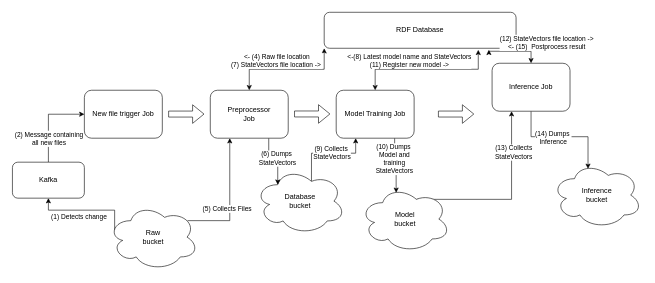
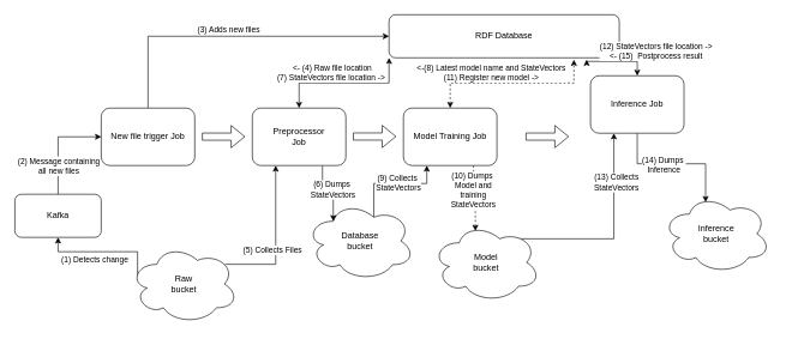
  <mxCell id="0" />
  <mxCell id="1" parent="0" />
+ <mxCell id="2" style="edgeStyle=orthogonalEdgeStyle;rounded=0;orthogonalLoop=1;jettySize=auto;html=1;exitX=0.5;exitY=0;exitDx=0;exitDy=0;entryX=0;entryY=0.5;entryDx=0;entryDy=0;" parent="1" source="4" target="13" edge="1"><mxGeometry relative="1" as="geometry" /></mxCell>
+ <mxCell id="3" value="(3) Adds new files" style="edgeLabel;html=1;align=center;verticalAlign=middle;resizable=0;points=[];" parent="2" vertex="1" connectable="0"><mxGeometry x="-0.091" y="-1" relative="1" as="geometry"><mxPoint x="13" y="-11" as="offset" /></mxGeometry></mxCell>
  <mxCell id="4" value="New file trigger Job" style="rounded=1;whiteSpace=wrap;html=1;" parent="1" vertex="1"><mxGeometry x="140" y="150" width="130" height="80" as="geometry" /></mxCell>
  <mxCell id="5" style="edgeStyle=orthogonalEdgeStyle;rounded=0;orthogonalLoop=1;jettySize=auto;html=1;exitX=0.5;exitY=0;exitDx=0;exitDy=0;entryX=0;entryY=0.5;entryDx=0;entryDy=0;" parent="1" source="9" target="4" edge="1"><mxGeometry relative="1" as="geometry" /></mxCell>
  <mxCell id="6" value="(2)&amp;nbsp;Message containing&lt;br&gt;all new files" style="edgeLabel;html=1;align=center;verticalAlign=middle;resizable=0;points=[];" parent="5" vertex="1" connectable="0"><mxGeometry x="-0.003" y="6" relative="1" as="geometry"><mxPoint x="6" y="30" as="offset" /></mxGeometry></mxCell>
  <mxCell id="7" style="edgeStyle=orthogonalEdgeStyle;rounded=0;orthogonalLoop=1;jettySize=auto;html=1;exitX=0.5;exitY=1;exitDx=0;exitDy=0;entryX=0.07;entryY=0.4;entryDx=0;entryDy=0;entryPerimeter=0;startArrow=classic;startFill=1;endArrow=none;endFill=0;" parent="1" source="9" target="12" edge="1"><mxGeometry relative="1" as="geometry"><Array as="points"><mxPoint x="80" y="350" /><mxPoint x="190" y="350" /></Array></mxGeometry></mxCell>
  <mxCell id="8" value="(1) Detects change" style="edgeLabel;html=1;align=center;verticalAlign=middle;resizable=0;points=[];" parent="7" vertex="1" connectable="0"><mxGeometry x="-0.096" relative="1" as="geometry"><mxPoint x="-4" y="10" as="offset" /></mxGeometry></mxCell>
  <mxCell id="9" value="Kafka" style="rounded=1;whiteSpace=wrap;html=1;" parent="1" vertex="1"><mxGeometry x="20" y="270" width="120" height="60" as="geometry" /></mxCell>
  <mxCell id="10" style="edgeStyle=orthogonalEdgeStyle;rounded=0;orthogonalLoop=1;jettySize=auto;html=1;exitX=0.88;exitY=0.25;exitDx=0;exitDy=0;exitPerimeter=0;entryX=0.25;entryY=1;entryDx=0;entryDy=0;" parent="1" source="12" target="37" edge="1"><mxGeometry relative="1" as="geometry" /></mxCell>
  <mxCell id="11" value="(5) Collects Files" style="edgeLabel;html=1;align=center;verticalAlign=middle;resizable=0;points=[];" parent="10" vertex="1" connectable="0"><mxGeometry x="-0.261" y="-1" relative="1" as="geometry"><mxPoint x="-6" y="-14" as="offset" /></mxGeometry></mxCell>
  <mxCell id="12" value="Raw&lt;br&gt;bucket" style="ellipse;shape=cloud;whiteSpace=wrap;html=1;" parent="1" vertex="1"><mxGeometry x="180" y="340" width="150" height="110" as="geometry" /></mxCell>
  <mxCell id="13" value="RDF Database" style="rounded=1;whiteSpace=wrap;html=1;" parent="1" vertex="1"><mxGeometry x="540" y="20" width="320" height="60" as="geometry" /></mxCell>
  <mxCell id="14" style="edgeStyle=orthogonalEdgeStyle;rounded=0;orthogonalLoop=1;jettySize=auto;html=1;exitX=0.625;exitY=0.2;exitDx=0;exitDy=0;exitPerimeter=0;entryX=0.25;entryY=1;entryDx=0;entryDy=0;" parent="1" source="16" target="21" edge="1"><mxGeometry relative="1" as="geometry" /></mxCell>
  <mxCell id="15" value="(9)&amp;nbsp;Collects&amp;nbsp;&lt;br&gt;StateVectors" style="edgeLabel;html=1;align=center;verticalAlign=middle;resizable=0;points=[];" parent="14" vertex="1" connectable="0"><mxGeometry x="0.109" y="1" relative="1" as="geometry"><mxPoint as="offset" /></mxGeometry></mxCell>
  <mxCell id="16" value="Database &lt;br&gt;bucket" style="ellipse;shape=cloud;whiteSpace=wrap;html=1;" parent="1" vertex="1"><mxGeometry x="425" y="280" width="150" height="110" as="geometry" /></mxCell>
- <mxCell id="17" style="edgeStyle=orthogonalEdgeStyle;rounded=0;orthogonalLoop=1;jettySize=auto;html=1;exitX=0.5;exitY=0;exitDx=0;exitDy=0;startArrow=classic;startFill=1;entryX=0.803;entryY=1.044;entryDx=0;entryDy=0;entryPerimeter=0;" parent="1" source="21" target="13" edge="1"><mxGeometry relative="1" as="geometry"><mxPoint x="688" y="85" as="targetPoint" /></mxGeometry></mxCell>
+ <mxCell id="17" style="edgeStyle=orthogonalEdgeStyle;rounded=0;orthogonalLoop=1;jettySize=auto;html=1;exitX=0.5;exitY=0;exitDx=0;exitDy=0;startArrow=classic;startFill=1;entryX=0.803;entryY=1.044;entryDx=0;entryDy=0;entryPerimeter=0;dashed=1;" parent="1" source="21" target="13" edge="1"><mxGeometry relative="1" as="geometry"><mxPoint x="688" y="85" as="targetPoint" /></mxGeometry></mxCell>
  <mxCell id="18" value="&amp;lt;-(8) Latest model name and StateVectors&lt;br&gt;(11)&amp;nbsp;Register new model -&amp;gt;" style="edgeLabel;html=1;align=center;verticalAlign=middle;resizable=0;points=[];" parent="17" vertex="1" connectable="0"><mxGeometry x="0.1" y="1" relative="1" as="geometry"><mxPoint x="-41" y="-14" as="offset" /></mxGeometry></mxCell>
- <mxCell id="19" style="edgeStyle=orthogonalEdgeStyle;rounded=0;orthogonalLoop=1;jettySize=auto;html=1;exitX=0.75;exitY=1;exitDx=0;exitDy=0;entryX=0.4;entryY=0.1;entryDx=0;entryDy=0;entryPerimeter=0;" parent="1" source="21" target="24" edge="1"><mxGeometry relative="1" as="geometry" /></mxCell>
+ <mxCell id="19" style="edgeStyle=orthogonalEdgeStyle;rounded=0;orthogonalLoop=1;jettySize=auto;html=1;exitX=0.75;exitY=1;exitDx=0;exitDy=0;entryX=0.4;entryY=0.1;entryDx=0;entryDy=0;entryPerimeter=0;dashed=1;" parent="1" source="21" target="24" edge="1"><mxGeometry relative="1" as="geometry" /></mxCell>
  <mxCell id="20" value="(10)&amp;nbsp;Dumps&amp;nbsp;&lt;br&gt;Model and &lt;br&gt;training &lt;br&gt;StateVectors" style="edgeLabel;html=1;align=center;verticalAlign=middle;resizable=0;points=[];" parent="19" vertex="1" connectable="0"><mxGeometry x="-0.263" y="-1" relative="1" as="geometry"><mxPoint as="offset" /></mxGeometry></mxCell>
  <mxCell id="21" value="Model Training Job" style="rounded=1;whiteSpace=wrap;html=1;" parent="1" vertex="1"><mxGeometry x="560" y="150" width="130" height="80" as="geometry" /></mxCell>
  <mxCell id="22" style="edgeStyle=orthogonalEdgeStyle;rounded=0;orthogonalLoop=1;jettySize=auto;html=1;exitX=0.625;exitY=0.2;exitDx=0;exitDy=0;exitPerimeter=0;entryX=0.25;entryY=1;entryDx=0;entryDy=0;" parent="1" source="24" target="31" edge="1"><mxGeometry relative="1" as="geometry" /></mxCell>
  <mxCell id="23" value="(13)&amp;nbsp;Collects &lt;br&gt;StateVectors" style="edgeLabel;html=1;align=center;verticalAlign=middle;resizable=0;points=[];" parent="22" vertex="1" connectable="0"><mxGeometry x="0.549" y="-3" relative="1" as="geometry"><mxPoint as="offset" /></mxGeometry></mxCell>
  <mxCell id="24" value="Model &lt;br&gt;bucket" style="ellipse;shape=cloud;whiteSpace=wrap;html=1;" parent="1" vertex="1"><mxGeometry x="600" y="310" width="150" height="110" as="geometry" /></mxCell>
  <mxCell id="25" value="Inference&lt;br&gt;bucket" style="ellipse;shape=cloud;whiteSpace=wrap;html=1;" parent="1" vertex="1"><mxGeometry x="920" y="270" width="150" height="110" as="geometry" /></mxCell>
  <mxCell id="26" value="" style="shape=flexArrow;endArrow=classic;html=1;rounded=0;" parent="1" edge="1"><mxGeometry width="50" height="50" relative="1" as="geometry"><mxPoint x="280" y="189.76" as="sourcePoint" /><mxPoint x="340" y="189.76" as="targetPoint" /></mxGeometry></mxCell>
  <mxCell id="27" style="edgeStyle=orthogonalEdgeStyle;rounded=0;orthogonalLoop=1;jettySize=auto;html=1;exitX=0.5;exitY=1;exitDx=0;exitDy=0;entryX=0.4;entryY=0.1;entryDx=0;entryDy=0;entryPerimeter=0;" parent="1" source="31" target="25" edge="1"><mxGeometry relative="1" as="geometry" /></mxCell>
  <mxCell id="28" value="(14)&amp;nbsp;Dumps&amp;nbsp;&lt;br&gt;Inference" style="edgeLabel;html=1;align=center;verticalAlign=middle;resizable=0;points=[];" parent="27" vertex="1" connectable="0"><mxGeometry x="-0.173" y="-2" relative="1" as="geometry"><mxPoint as="offset" /></mxGeometry></mxCell>
  <mxCell id="29" style="edgeStyle=orthogonalEdgeStyle;rounded=0;orthogonalLoop=1;jettySize=auto;html=1;exitX=0.5;exitY=0;exitDx=0;exitDy=0;entryX=0.858;entryY=1.044;entryDx=0;entryDy=0;startArrow=classic;startFill=1;entryPerimeter=0;" parent="1" source="31" target="13" edge="1"><mxGeometry relative="1" as="geometry" /></mxCell>
  <mxCell id="30" value="(12)&amp;nbsp;StateVectors&amp;nbsp;file location -&amp;gt;&lt;br&gt;&amp;lt;- (15)&amp;nbsp;&amp;nbsp;Postprocess result" style="edgeLabel;html=1;align=center;verticalAlign=middle;resizable=0;points=[];" parent="29" vertex="1" connectable="0"><mxGeometry x="0.112" y="-1" relative="1" as="geometry"><mxPoint x="57" y="-14" as="offset" /></mxGeometry></mxCell>
  <mxCell id="31" value="Inference Job" style="rounded=1;whiteSpace=wrap;html=1;" parent="1" vertex="1"><mxGeometry x="820" y="105" width="130" height="80" as="geometry" /></mxCell>
  <mxCell id="32" value="" style="shape=flexArrow;endArrow=classic;html=1;rounded=0;" parent="1" edge="1"><mxGeometry width="50" height="50" relative="1" as="geometry"><mxPoint x="730" y="189.71" as="sourcePoint" /><mxPoint x="790" y="189.71" as="targetPoint" /></mxGeometry></mxCell>
  <mxCell id="33" style="edgeStyle=orthogonalEdgeStyle;rounded=0;orthogonalLoop=1;jettySize=auto;html=1;exitX=0.75;exitY=1;exitDx=0;exitDy=0;entryX=0.25;entryY=0.25;entryDx=0;entryDy=0;entryPerimeter=0;" parent="1" source="37" target="16" edge="1"><mxGeometry relative="1" as="geometry" /></mxCell>
  <mxCell id="34" value="(6)&amp;nbsp;Dumps&amp;nbsp;&lt;br&gt;StateVectors" style="edgeLabel;html=1;align=center;verticalAlign=middle;resizable=0;points=[];" parent="33" vertex="1" connectable="0"><mxGeometry x="0.038" y="-1" relative="1" as="geometry"><mxPoint as="offset" /></mxGeometry></mxCell>
  <mxCell id="35" style="edgeStyle=orthogonalEdgeStyle;rounded=0;orthogonalLoop=1;jettySize=auto;html=1;exitX=0.5;exitY=0;exitDx=0;exitDy=0;entryX=0;entryY=1;entryDx=0;entryDy=0;startArrow=classic;startFill=1;" parent="1" source="37" target="13" edge="1"><mxGeometry relative="1" as="geometry" /></mxCell>
  <mxCell id="36" value="&amp;lt;- (4) Raw file location&lt;br&gt;(7)&amp;nbsp;StateVectors&amp;nbsp;file location -&amp;gt;&amp;nbsp;" style="edgeLabel;html=1;align=center;verticalAlign=middle;resizable=0;points=[];" parent="35" vertex="1" connectable="0"><mxGeometry x="-0.251" y="-1" relative="1" as="geometry"><mxPoint x="7" y="-16" as="offset" /></mxGeometry></mxCell>
  <mxCell id="37" value="Preprocessor&lt;br&gt;Job" style="rounded=1;whiteSpace=wrap;html=1;" parent="1" vertex="1"><mxGeometry x="350" y="150" width="130" height="80" as="geometry" /></mxCell>
  <mxCell id="38" value="" style="shape=flexArrow;endArrow=classic;html=1;rounded=0;" parent="1" edge="1"><mxGeometry width="50" height="50" relative="1" as="geometry"><mxPoint x="490" y="189.58" as="sourcePoint" /><mxPoint x="550" y="189.58" as="targetPoint" /></mxGeometry></mxCell>
